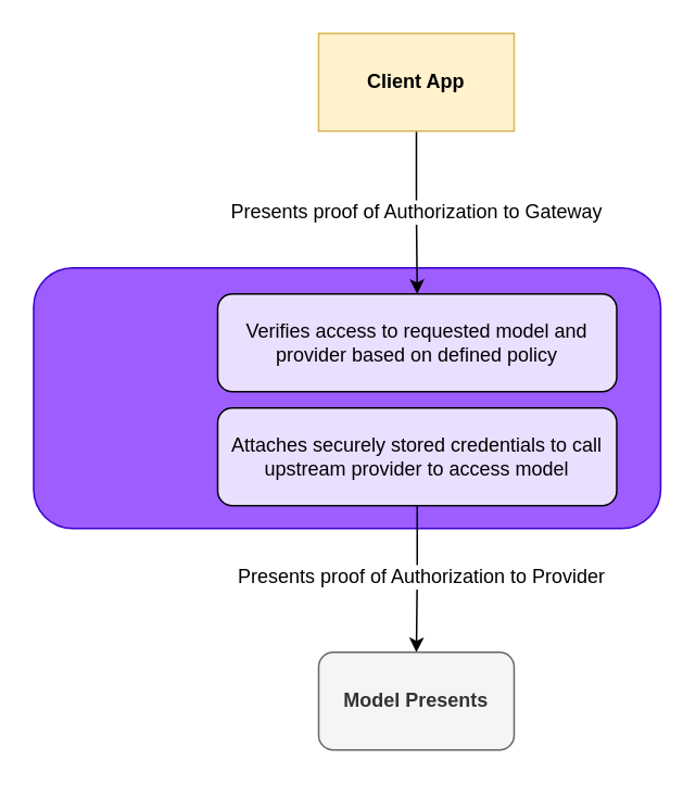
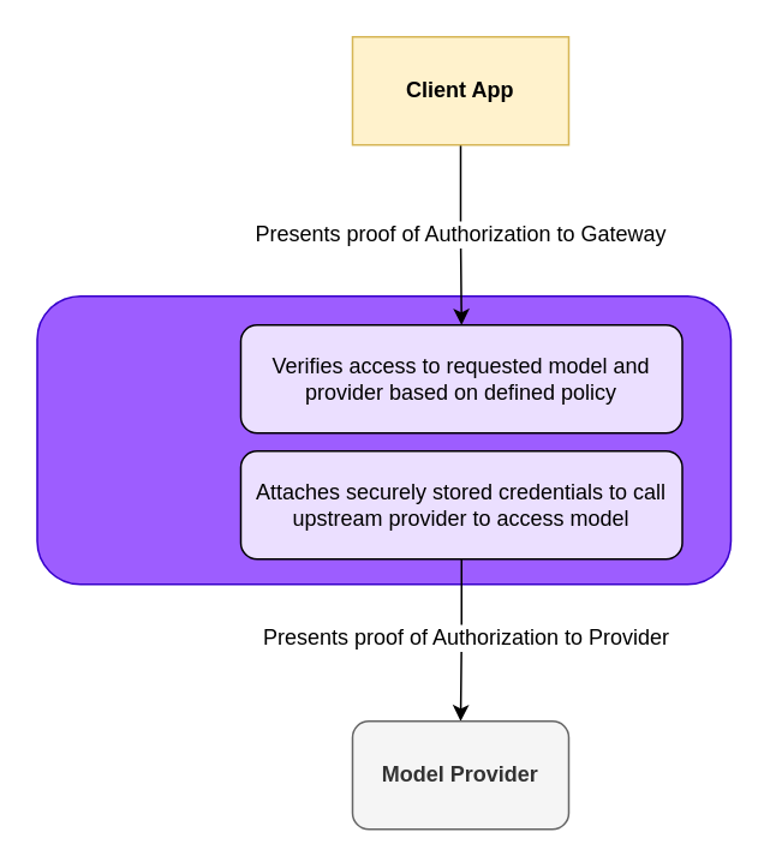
  <mxCell id="0" />
  <mxCell id="1" parent="0" />
  <mxCell id="2" value="" style="rounded=1;whiteSpace=wrap;html=1;fillColor=#9D5DFF;strokeColor=#3700CC;fontColor=#ffffff;" vertex="1" parent="1"><mxGeometry x="20" y="164" width="385" height="160" as="geometry" /></mxCell>
  <mxCell id="3" style="edgeStyle=orthogonalEdgeStyle;rounded=0;orthogonalLoop=1;jettySize=auto;html=1;exitX=0.5;exitY=1;exitDx=0;exitDy=0;entryX=0.5;entryY=0;entryDx=0;entryDy=0;" edge="1" parent="1" source="9" target="7"><mxGeometry relative="1" as="geometry" /></mxCell>
  <mxCell id="4" value="&lt;font style=&quot;font-size: 12px;&quot;&gt;Presents proof of Authorization to Provider&lt;/font&gt;" style="edgeLabel;html=1;align=center;verticalAlign=middle;resizable=0;points=[];" vertex="1" connectable="0" parent="3"><mxGeometry x="-0.05" y="2" relative="1" as="geometry"><mxPoint as="offset" /></mxGeometry></mxCell>
  <mxCell id="5" value="&lt;font style=&quot;font-size: 12px;&quot;&gt;Presents proof of Authorization to Gateway&lt;/font&gt;" style="edgeStyle=orthogonalEdgeStyle;rounded=0;orthogonalLoop=1;jettySize=auto;html=1;exitX=0.5;exitY=1;exitDx=0;exitDy=0;" edge="1" parent="1" source="6" target="8"><mxGeometry relative="1" as="geometry"><mxPoint as="offset" /></mxGeometry></mxCell>
  <mxCell id="6" value="Client App" style="whiteSpace=wrap;html=1;fillColor=#fff2cc;strokeColor=#d6b656;fontStyle=1;rounded=0;" vertex="1" parent="1"><mxGeometry x="195" y="20" width="120" height="60" as="geometry" /></mxCell>
- <mxCell id="7" value="Model Presents" style="rounded=1;whiteSpace=wrap;html=1;fillColor=#f5f5f5;fontColor=#333333;strokeColor=#666666;fontStyle=1" vertex="1" parent="1"><mxGeometry x="195" y="400" width="120" height="60" as="geometry" /></mxCell>
+ <mxCell id="7" value="Model Provider" style="rounded=1;whiteSpace=wrap;html=1;fillColor=#f5f5f5;fontColor=#333333;strokeColor=#666666;fontStyle=1" vertex="1" parent="1"><mxGeometry x="195" y="400" width="120" height="60" as="geometry" /></mxCell>
  <mxCell id="8" value="Verifies access to requested model and provider based on defined policy" style="rounded=1;whiteSpace=wrap;html=1;gradientColor=none;fillOpacity=80;" vertex="1" parent="1"><mxGeometry x="133" y="180" width="245" height="60" as="geometry" /></mxCell>
  <mxCell id="9" value="Attaches securely stored credentials to call upstream provider to access model" style="rounded=1;whiteSpace=wrap;html=1;strokeColor=default;align=center;verticalAlign=middle;fontFamily=Helvetica;fontSize=12;fontColor=default;fillColor=default;gradientColor=none;fillOpacity=80;" vertex="1" parent="1"><mxGeometry x="133" y="250" width="245" height="60" as="geometry" /></mxCell>
